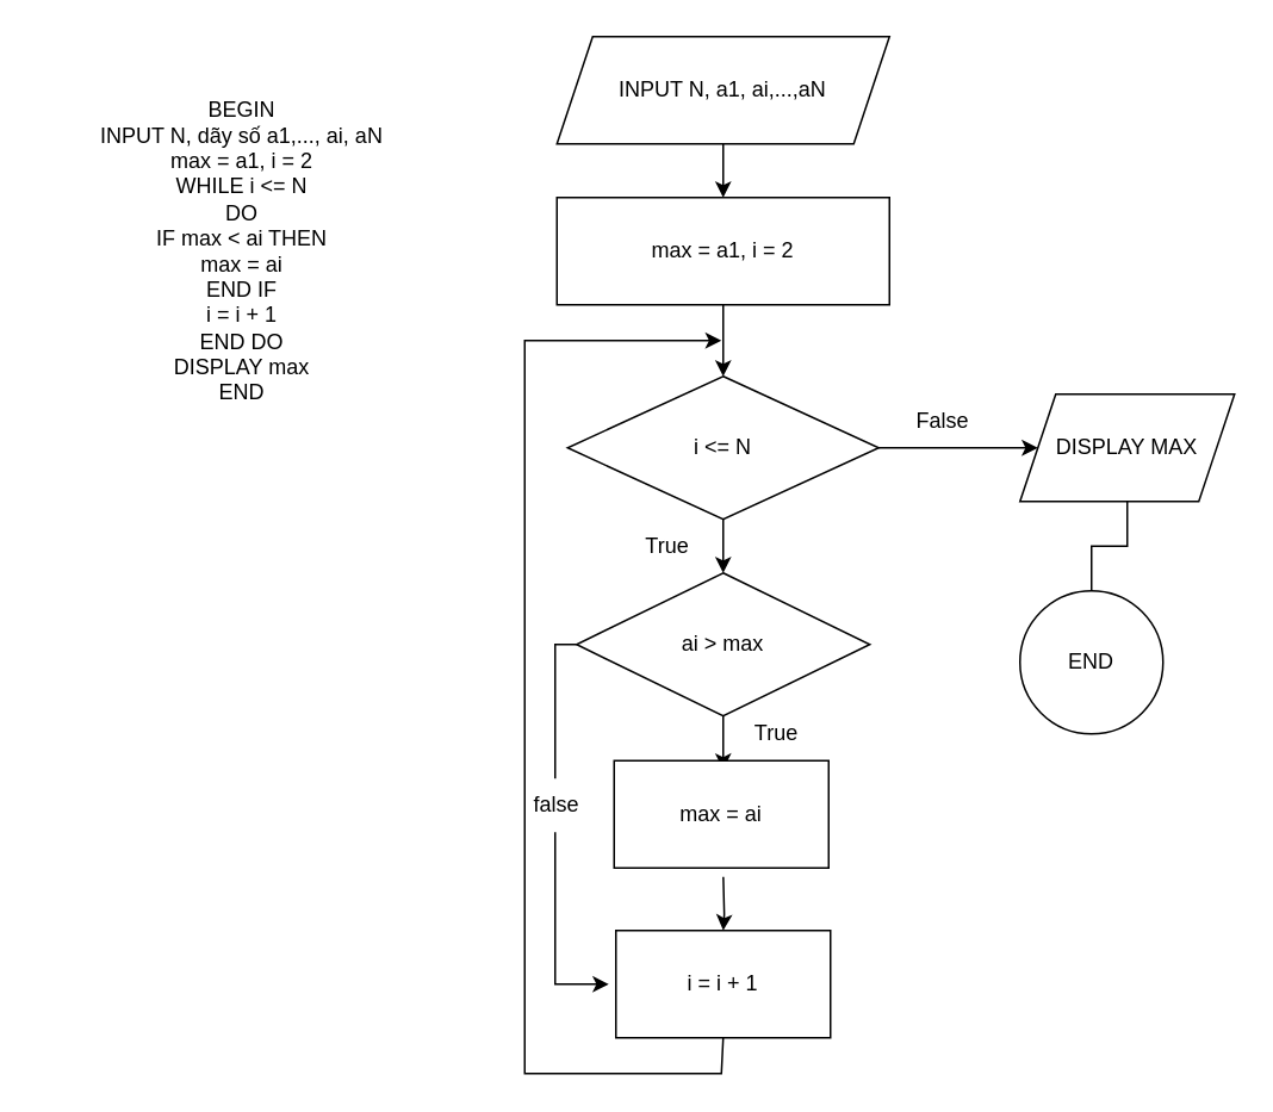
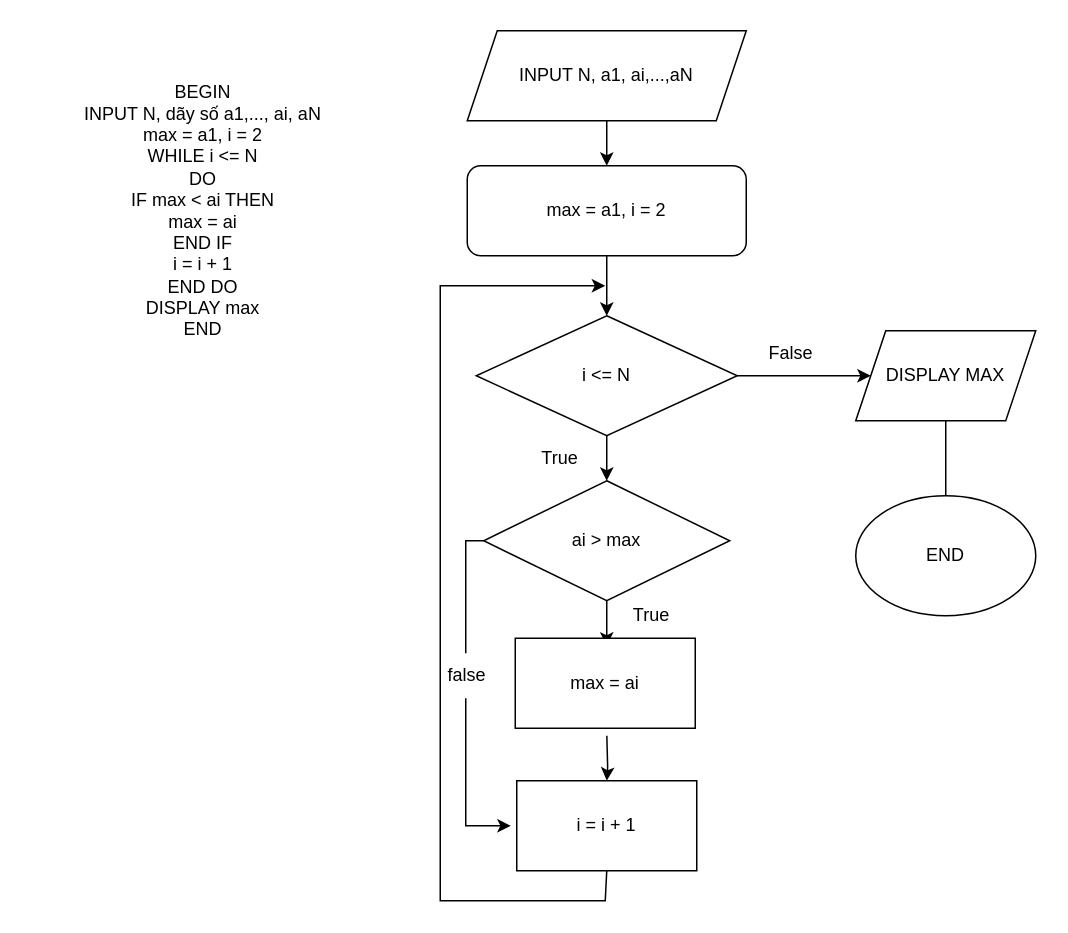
  <mxCell id="0" />
  <mxCell id="1" parent="0" />
  <mxCell id="2" value="&lt;div&gt;BEGIN&lt;/div&gt;&lt;div&gt;&lt;span style=&quot;&quot;&gt;&#09;&lt;/span&gt;INPUT N, dãy số a1,..., ai, aN&lt;/div&gt;&lt;div&gt;&lt;span style=&quot;&quot;&gt;&#09;&lt;/span&gt;max = a1, i = 2&lt;/div&gt;&lt;div&gt;&lt;span style=&quot;&quot;&gt;&#09;&lt;/span&gt;&lt;/div&gt;&lt;div&gt;&lt;span style=&quot;&quot;&gt;&#09;&lt;/span&gt;WHILE i &amp;lt;= N&lt;/div&gt;&lt;div&gt;&lt;span style=&quot;&quot;&gt;&#09;&lt;/span&gt;DO&lt;/div&gt;&lt;div&gt;&lt;span style=&quot;&quot;&gt;&#09;&lt;/span&gt;IF max &amp;lt; ai THEN&lt;/div&gt;&lt;div&gt;&lt;span style=&quot;&quot;&gt;&#09;&lt;/span&gt;max = ai&lt;/div&gt;&lt;div&gt;&lt;span style=&quot;&quot;&gt;&#09;&lt;/span&gt;END IF&lt;/div&gt;&lt;div&gt;&lt;span style=&quot;&quot;&gt;&#09;&lt;/span&gt;i = i + 1&lt;/div&gt;&lt;div&gt;&lt;span style=&quot;&quot;&gt;&#09;&lt;/span&gt;END DO&lt;/div&gt;&lt;div&gt;&lt;span style=&quot;&quot;&gt;&#09;&lt;/span&gt;DISPLAY max&lt;/div&gt;&lt;div&gt;END&lt;/div&gt;" style="text;html=1;strokeColor=none;fillColor=none;align=center;verticalAlign=middle;whiteSpace=wrap;rounded=0;" parent="1" vertex="1"><mxGeometry x="20" y="125" width="230" height="30" as="geometry" /></mxCell>
  <mxCell id="3" value="" style="edgeStyle=orthogonalEdgeStyle;rounded=0;orthogonalLoop=1;jettySize=auto;html=1;" parent="1" source="4" target="6" edge="1"><mxGeometry relative="1" as="geometry" /></mxCell>
  <mxCell id="4" value="INPUT N, a1, ai,...,aN" style="shape=parallelogram;perimeter=parallelogramPerimeter;whiteSpace=wrap;html=1;fixedSize=1;" parent="1" vertex="1"><mxGeometry x="311" y="20" width="186" height="60" as="geometry" /></mxCell>
  <mxCell id="5" value="" style="edgeStyle=orthogonalEdgeStyle;rounded=0;orthogonalLoop=1;jettySize=auto;html=1;" parent="1" source="6" edge="1"><mxGeometry relative="1" as="geometry"><mxPoint x="404" y="210" as="targetPoint" /></mxGeometry></mxCell>
- <mxCell id="6" value="max = a1, i = 2" style="rounded=0;whiteSpace=wrap;html=1;" parent="1" vertex="1"><mxGeometry x="311" y="110" width="186" height="60" as="geometry" /></mxCell>
+ <mxCell id="6" value="max = a1, i = 2" style="whiteSpace=wrap;html=1;rounded=1;" parent="1" vertex="1"><mxGeometry x="311" y="110" width="186" height="60" as="geometry" /></mxCell>
  <mxCell id="7" value="" style="edgeStyle=orthogonalEdgeStyle;rounded=0;orthogonalLoop=1;jettySize=auto;html=1;" parent="1" source="9" target="12" edge="1"><mxGeometry relative="1" as="geometry" /></mxCell>
  <mxCell id="8" value="" style="edgeStyle=orthogonalEdgeStyle;rounded=0;orthogonalLoop=1;jettySize=auto;html=1;" parent="1" source="9" edge="1"><mxGeometry relative="1" as="geometry"><mxPoint x="580" y="250" as="targetPoint" /><Array as="points"><mxPoint x="570" y="250" /></Array></mxGeometry></mxCell>
  <mxCell id="9" value="i &amp;lt;= N" style="rhombus;whiteSpace=wrap;html=1;" parent="1" vertex="1"><mxGeometry x="317" y="210" width="174" height="80" as="geometry" /></mxCell>
  <mxCell id="10" value="" style="edgeStyle=orthogonalEdgeStyle;rounded=0;orthogonalLoop=1;jettySize=auto;html=1;" parent="1" source="12" edge="1"><mxGeometry relative="1" as="geometry"><mxPoint x="404.059" y="430" as="targetPoint" /></mxGeometry></mxCell>
  <mxCell id="11" style="edgeStyle=orthogonalEdgeStyle;rounded=0;orthogonalLoop=1;jettySize=auto;html=1;startArrow=none;" edge="1" parent="1" source="23"><mxGeometry relative="1" as="geometry"><mxPoint x="340" y="550" as="targetPoint" /><Array as="points"><mxPoint x="310" y="550" /></Array></mxGeometry></mxCell>
  <mxCell id="12" value="ai &amp;gt; max" style="rhombus;whiteSpace=wrap;html=1;" parent="1" vertex="1"><mxGeometry x="322" y="320" width="164" height="80" as="geometry" /></mxCell>
  <mxCell id="13" value="" style="edgeStyle=orthogonalEdgeStyle;rounded=0;orthogonalLoop=1;jettySize=auto;html=1;" parent="1" target="14" edge="1"><mxGeometry relative="1" as="geometry"><mxPoint x="404.059" y="490" as="sourcePoint" /></mxGeometry></mxCell>
  <mxCell id="14" value="i = i + 1" style="rounded=0;whiteSpace=wrap;html=1;" parent="1" vertex="1"><mxGeometry x="344" y="520" width="120" height="60" as="geometry" /></mxCell>
- <mxCell id="15" value="END" style="ellipse;whiteSpace=wrap;html=1;" parent="1" vertex="1"><mxGeometry x="570" y="330" width="80" height="80" as="geometry" /></mxCell>
+ <mxCell id="15" value="END" style="ellipse;whiteSpace=wrap;html=1;" parent="1" vertex="1"><mxGeometry x="570" y="330" width="120" height="80" as="geometry" /></mxCell>
  <mxCell id="16" value="max = ai" style="rounded=0;whiteSpace=wrap;html=1;" parent="1" vertex="1"><mxGeometry x="343" y="425" width="120" height="60" as="geometry" /></mxCell>
  <mxCell id="17" value="" style="endArrow=classic;html=1;rounded=0;exitX=0.5;exitY=1;exitDx=0;exitDy=0;" parent="1" edge="1" source="14"><mxGeometry width="50" height="50" relative="1" as="geometry"><mxPoint x="403" y="590" as="sourcePoint" /><mxPoint x="403" y="190" as="targetPoint" /><Array as="points"><mxPoint x="403" y="600" /><mxPoint x="293" y="600" /><mxPoint x="293" y="390" /><mxPoint x="293" y="190" /></Array></mxGeometry></mxCell>
  <mxCell id="18" value="False" style="text;html=1;strokeColor=none;fillColor=none;align=center;verticalAlign=middle;whiteSpace=wrap;rounded=0;" parent="1" vertex="1"><mxGeometry x="497" y="220" width="60" height="30" as="geometry" /></mxCell>
  <mxCell id="19" value="True" style="text;html=1;strokeColor=none;fillColor=none;align=center;verticalAlign=middle;whiteSpace=wrap;rounded=0;" parent="1" vertex="1"><mxGeometry x="343" y="290" width="60" height="30" as="geometry" /></mxCell>
  <mxCell id="20" value="" style="edgeStyle=orthogonalEdgeStyle;rounded=0;orthogonalLoop=1;jettySize=auto;html=1;endArrow=none;" edge="1" parent="1" source="21" target="15"><mxGeometry relative="1" as="geometry" /></mxCell>
  <mxCell id="21" value="DISPLAY MAX" style="shape=parallelogram;perimeter=parallelogramPerimeter;whiteSpace=wrap;html=1;fixedSize=1;" vertex="1" parent="1"><mxGeometry x="570" y="220" width="120" height="60" as="geometry" /></mxCell>
  <mxCell id="22" value="True" style="text;html=1;strokeColor=none;fillColor=none;align=center;verticalAlign=middle;whiteSpace=wrap;rounded=0;" vertex="1" parent="1"><mxGeometry x="404" y="395" width="60" height="30" as="geometry" /></mxCell>
  <mxCell id="23" value="false" style="text;html=1;strokeColor=none;fillColor=none;align=center;verticalAlign=middle;whiteSpace=wrap;rounded=0;" vertex="1" parent="1"><mxGeometry x="281" y="435" width="60" height="30" as="geometry" /></mxCell>
  <mxCell id="24" value="" style="edgeStyle=orthogonalEdgeStyle;rounded=0;orthogonalLoop=1;jettySize=auto;html=1;endArrow=none;" edge="1" parent="1" source="12" target="23"><mxGeometry relative="1" as="geometry"><mxPoint x="340" y="550" as="targetPoint" /><mxPoint x="322" y="360" as="sourcePoint" /><Array as="points"><mxPoint x="310" y="360" /></Array></mxGeometry></mxCell>
